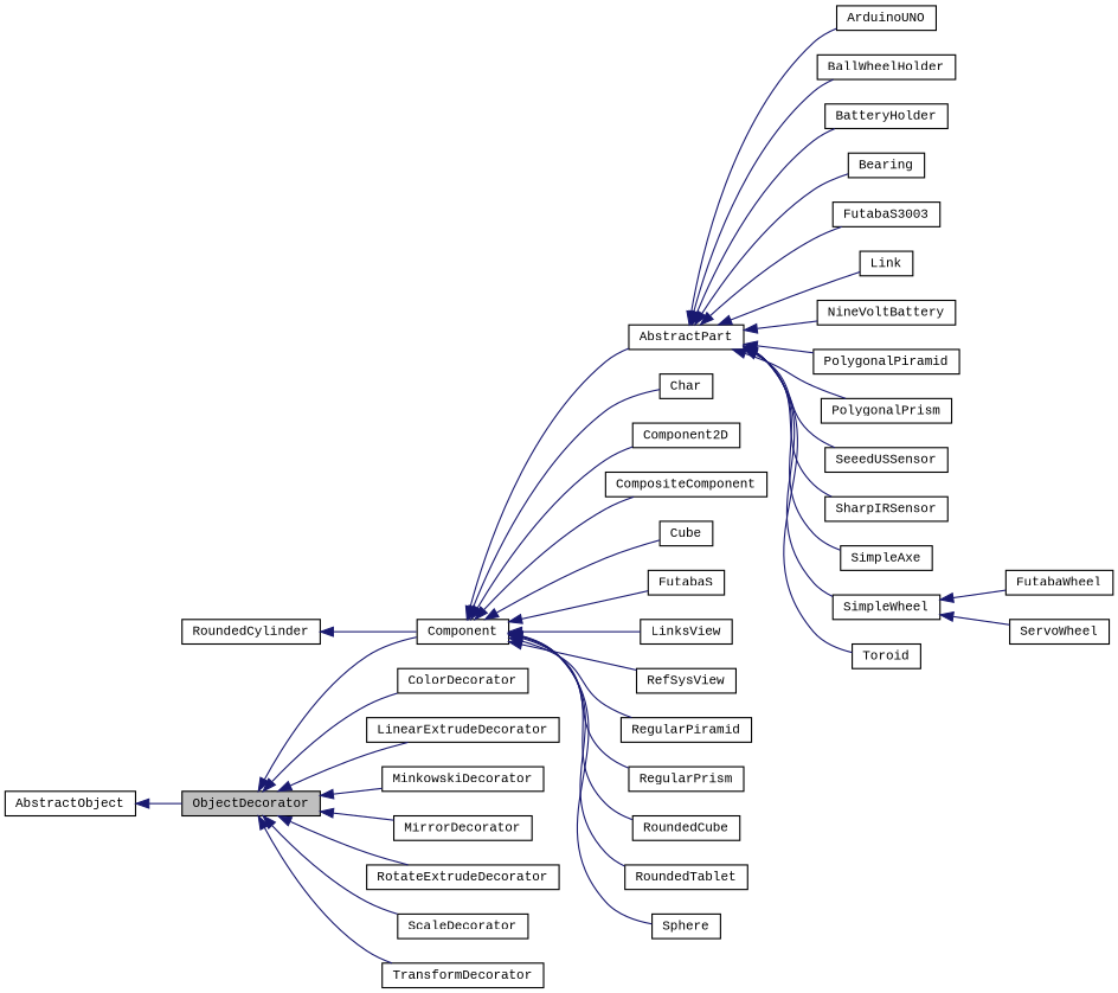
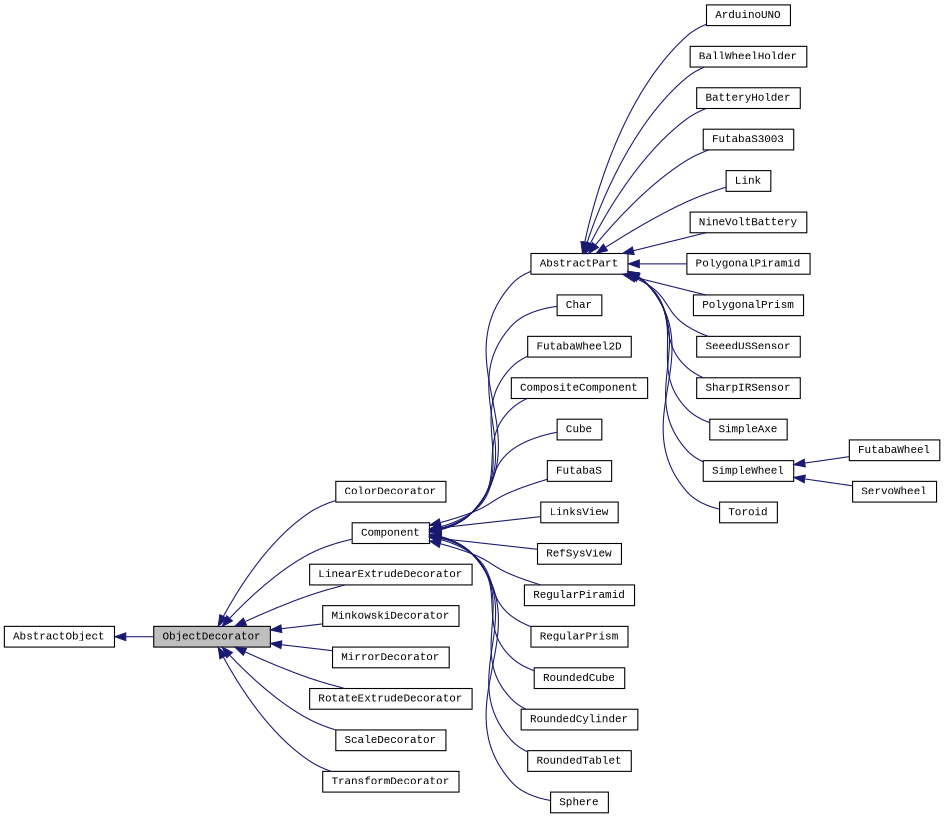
  digraph {
    fontname="Liberation Mono"
    rankdir=LR
    node [color=black fillcolor=white fontname="Liberation Mono" fontsize=10 shape=record style=filled]
    edge [color=midnightblue dir=back fontname="Liberation Mono" fontsize=10 labelfontname=Helvetica labelfontsize=10 style=solid]
    n1 [fillcolor=grey75 fontcolor=black height=0.2 label=ObjectDecorator width=0.4]
    n2 [height=0.2 label=ColorDecorator width=0.4]
    n3 [height=0.2 label=Component width=0.4]
    n4 [height=0.2 label=LinearExtrudeDecorator width=0.4]
    n5 [height=0.2 label=MinkowskiDecorator width=0.4]
    n6 [height=0.2 label=MirrorDecorator width=0.4]
    n7 [height=0.2 label=RotateExtrudeDecorator width=0.4]
    n8 [height=0.2 label=ScaleDecorator width=0.4]
    n9 [height=0.2 label=TransformDecorator width=0.4]
    n10 [height=0.2 label=AbstractPart width=0.4]
    n11 [height=0.2 label=Char width=0.4]
-   n12 [height=0.2 label=Component2D width=0.4]
+   n12 [height=0.2 label=FutabaWheel2D width=0.4]
    n13 [height=0.2 label=CompositeComponent width=0.4]
    n14 [height=0.2 label=Cube width=0.4]
    n15 [height=0.2 label=FutabaS width=0.4]
    n16 [height=0.2 label=LinksView width=0.4]
    n17 [height=0.2 label=RefSysView width=0.4]
    n18 [height=0.2 label=RegularPiramid width=0.4]
    n19 [height=0.2 label=RegularPrism width=0.4]
    n20 [height=0.2 label=RoundedCube width=0.4]
    n21 [height=0.2 label=RoundedCylinder width=0.4]
    n22 [height=0.2 label=RoundedTablet width=0.4]
    n23 [height=0.2 label=Sphere width=0.4]
    n24 [height=0.2 label=AbstractObject width=0.4]
    n25 [height=0.2 label=ArduinoUNO width=0.4]
    n26 [height=0.2 label=BallWheelHolder width=0.4]
    n27 [height=0.2 label=BatteryHolder width=0.4]
-   n28 [height=0.2 label=Bearing width=0.4]
    n29 [height=0.2 label=FutabaS3003 width=0.4]
    n30 [height=0.2 label=Link width=0.4]
    n31 [height=0.2 label=NineVoltBattery width=0.4]
    n32 [height=0.2 label=PolygonalPiramid width=0.4]
    n33 [height=0.2 label=PolygonalPrism width=0.4]
    n34 [height=0.2 label=SeeedUSSensor width=0.4]
    n35 [height=0.2 label=SharpIRSensor width=0.4]
    n36 [height=0.2 label=SimpleAxe width=0.4]
    n37 [height=0.2 label=SimpleWheel width=0.4]
    n38 [height=0.2 label=Toroid width=0.4]
    n39 [height=0.2 label=FutabaWheel width=0.4]
    n40 [height=0.2 label=ServoWheel width=0.4]
    n1 -> n2
    n1 -> n3
    n1 -> n4
    n1 -> n5
    n1 -> n6
    n1 -> n7
    n1 -> n8
    n1 -> n9
    n3 -> n10
    n3 -> n11
    n3 -> n12
    n3 -> n13
    n3 -> n14
    n3 -> n15
    n3 -> n16
    n3 -> n17
    n3 -> n18
    n3 -> n19
    n3 -> n20
-   n21 -> n3
+   n3 -> n21
    n3 -> n22
    n3 -> n23
    n10 -> n25
    n10 -> n26
    n10 -> n27
-   n10 -> n28
    n10 -> n29
    n10 -> n30
    n10 -> n31
    n10 -> n32
    n10 -> n33
    n10 -> n34
    n10 -> n35
    n10 -> n36
    n10 -> n37
    n10 -> n38
    n24 -> n1
    n37 -> n39
    n37 -> n40
  }
